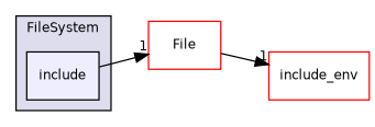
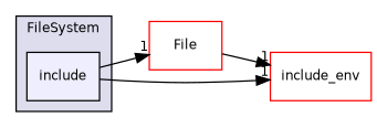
  digraph {
    compound=true
    rankdir=LR
    node [fillcolor=white fontname=Helvetica fontsize=10 shape=box style=filled color=red]
    edge [headlabel=1 labeldistance=1.5 labelfontname=Helvetica labelfontsize=10]
    n1 [fillcolor="#eeeeff" label=include pencolor=black color=""]
    n2 [label=File]
    n3 [label=include_env]
    subgraph cluster_1 {
      bgcolor="#ddddee"
      fontname=Helvetica
      fontsize=10
      label=FileSystem
      pencolor=black
      n1
    }
    n1 -> n2
+   n1 -> n3
    n2 -> n3
  }
